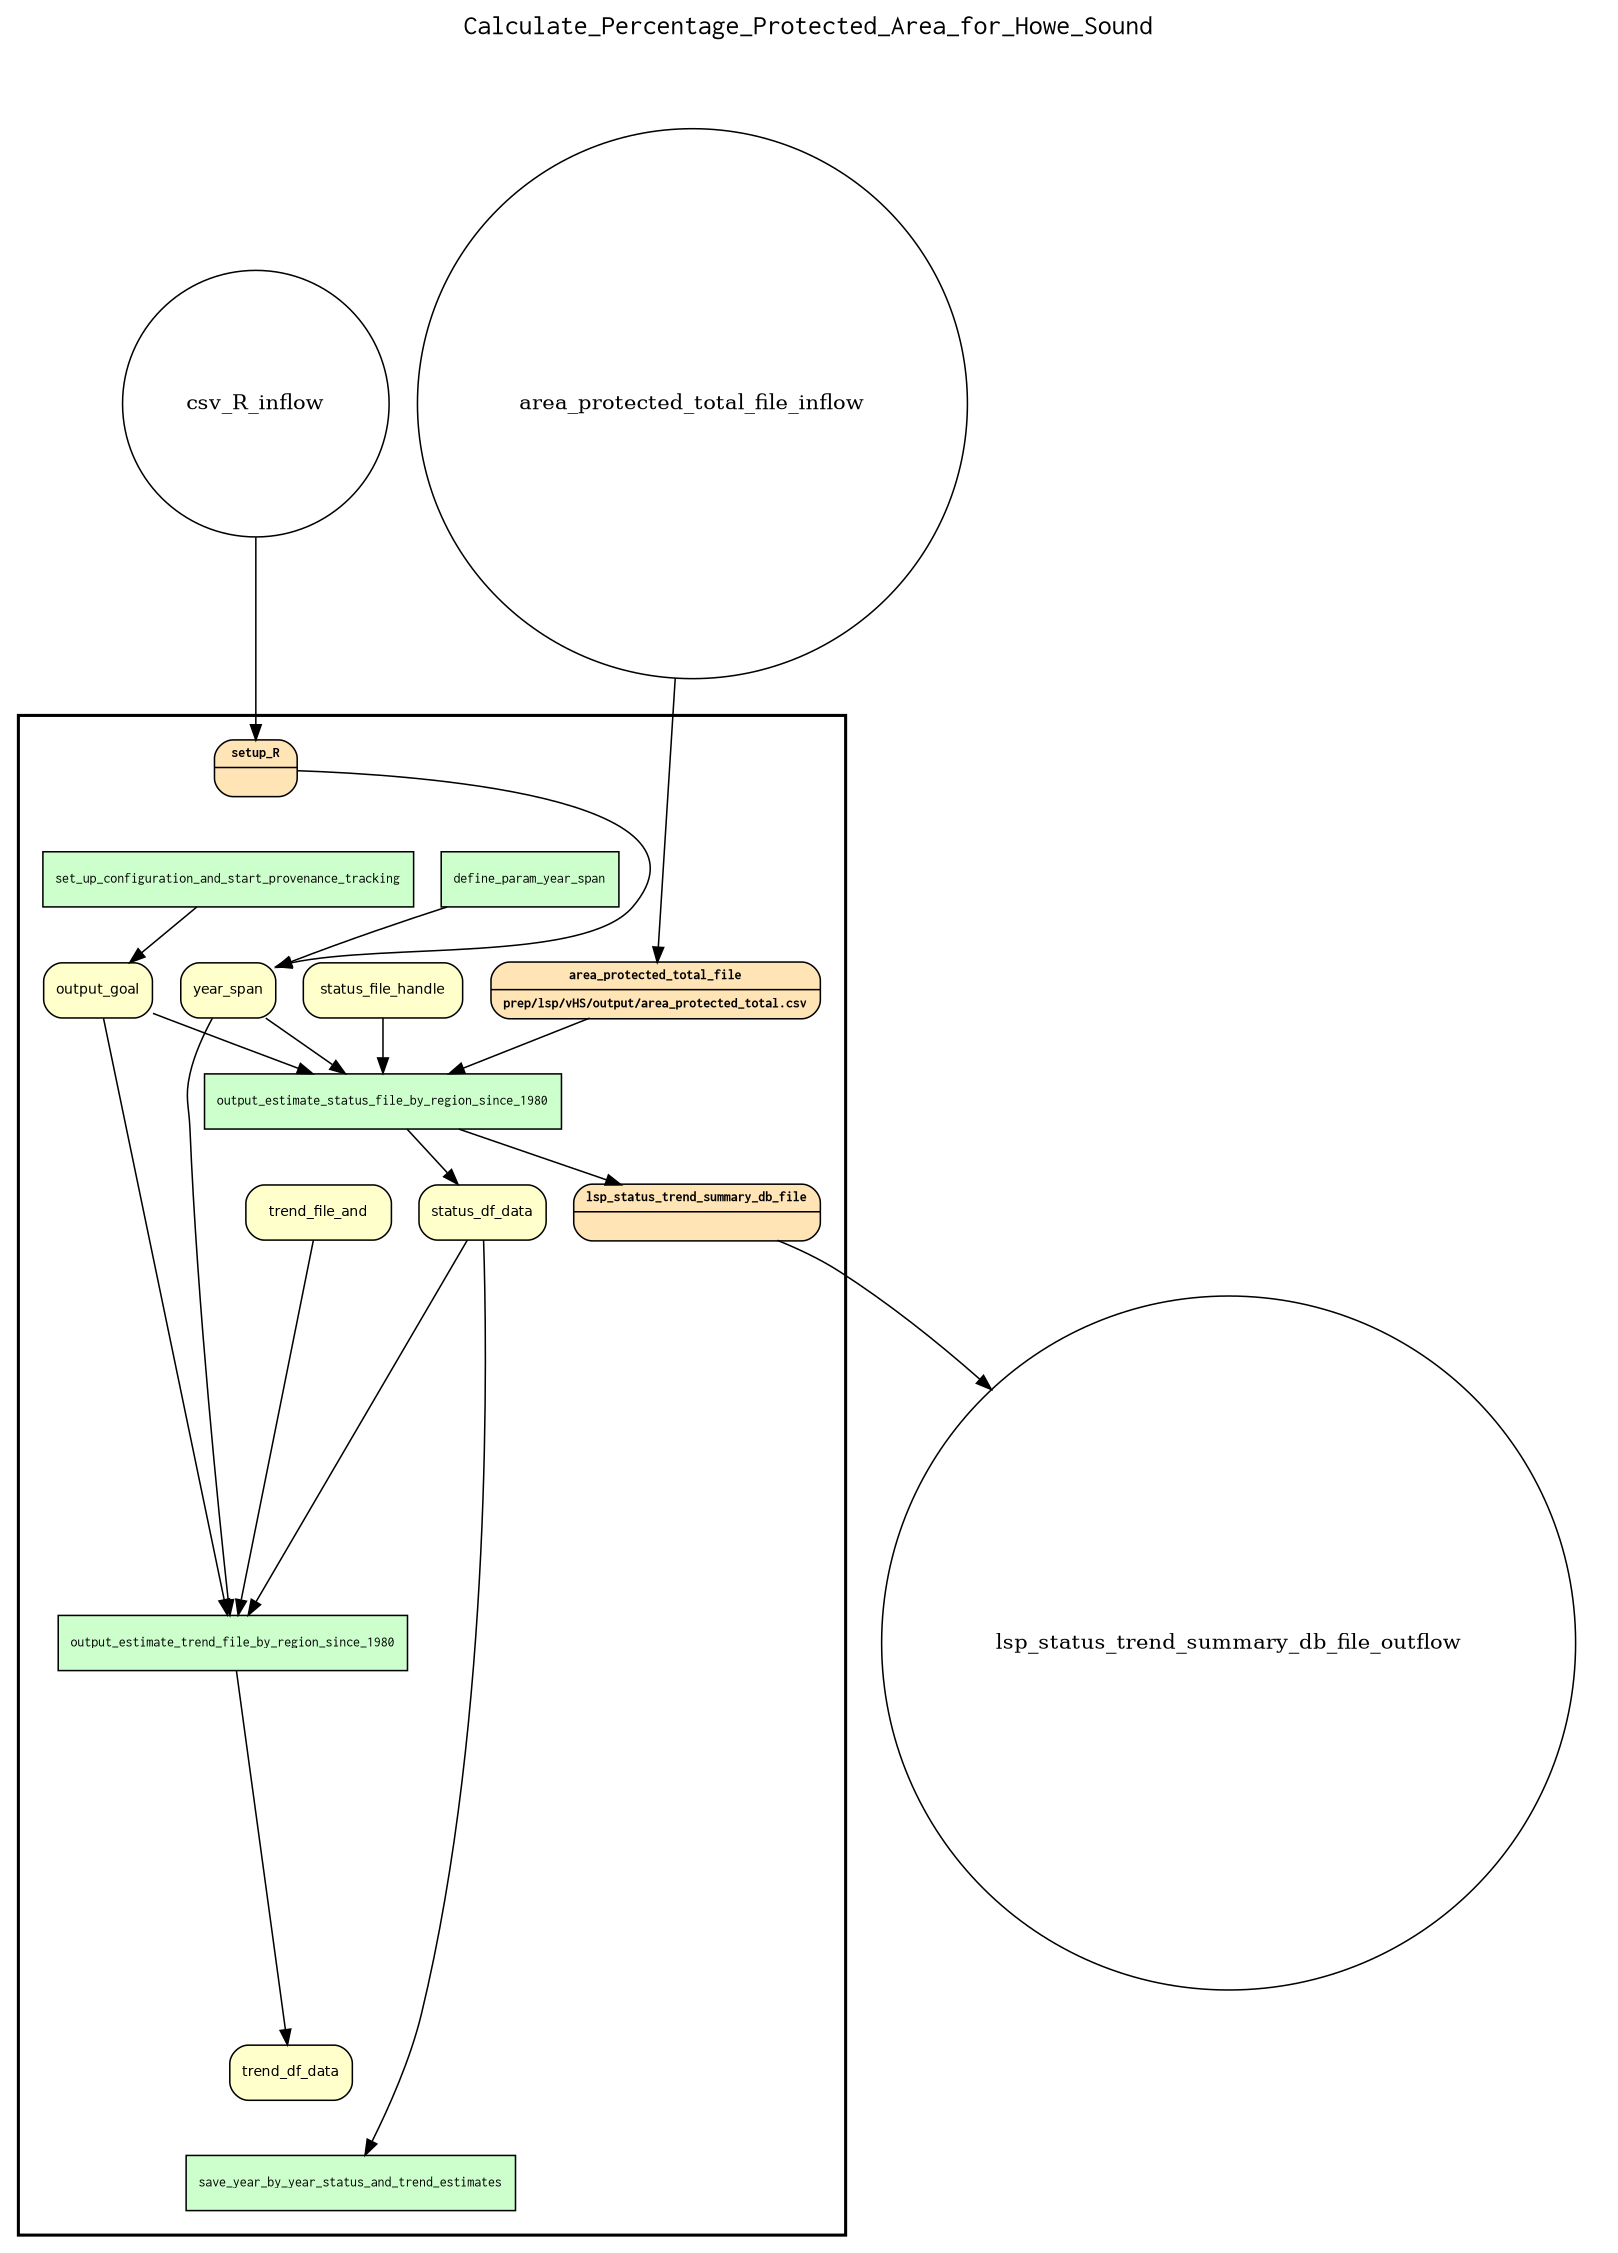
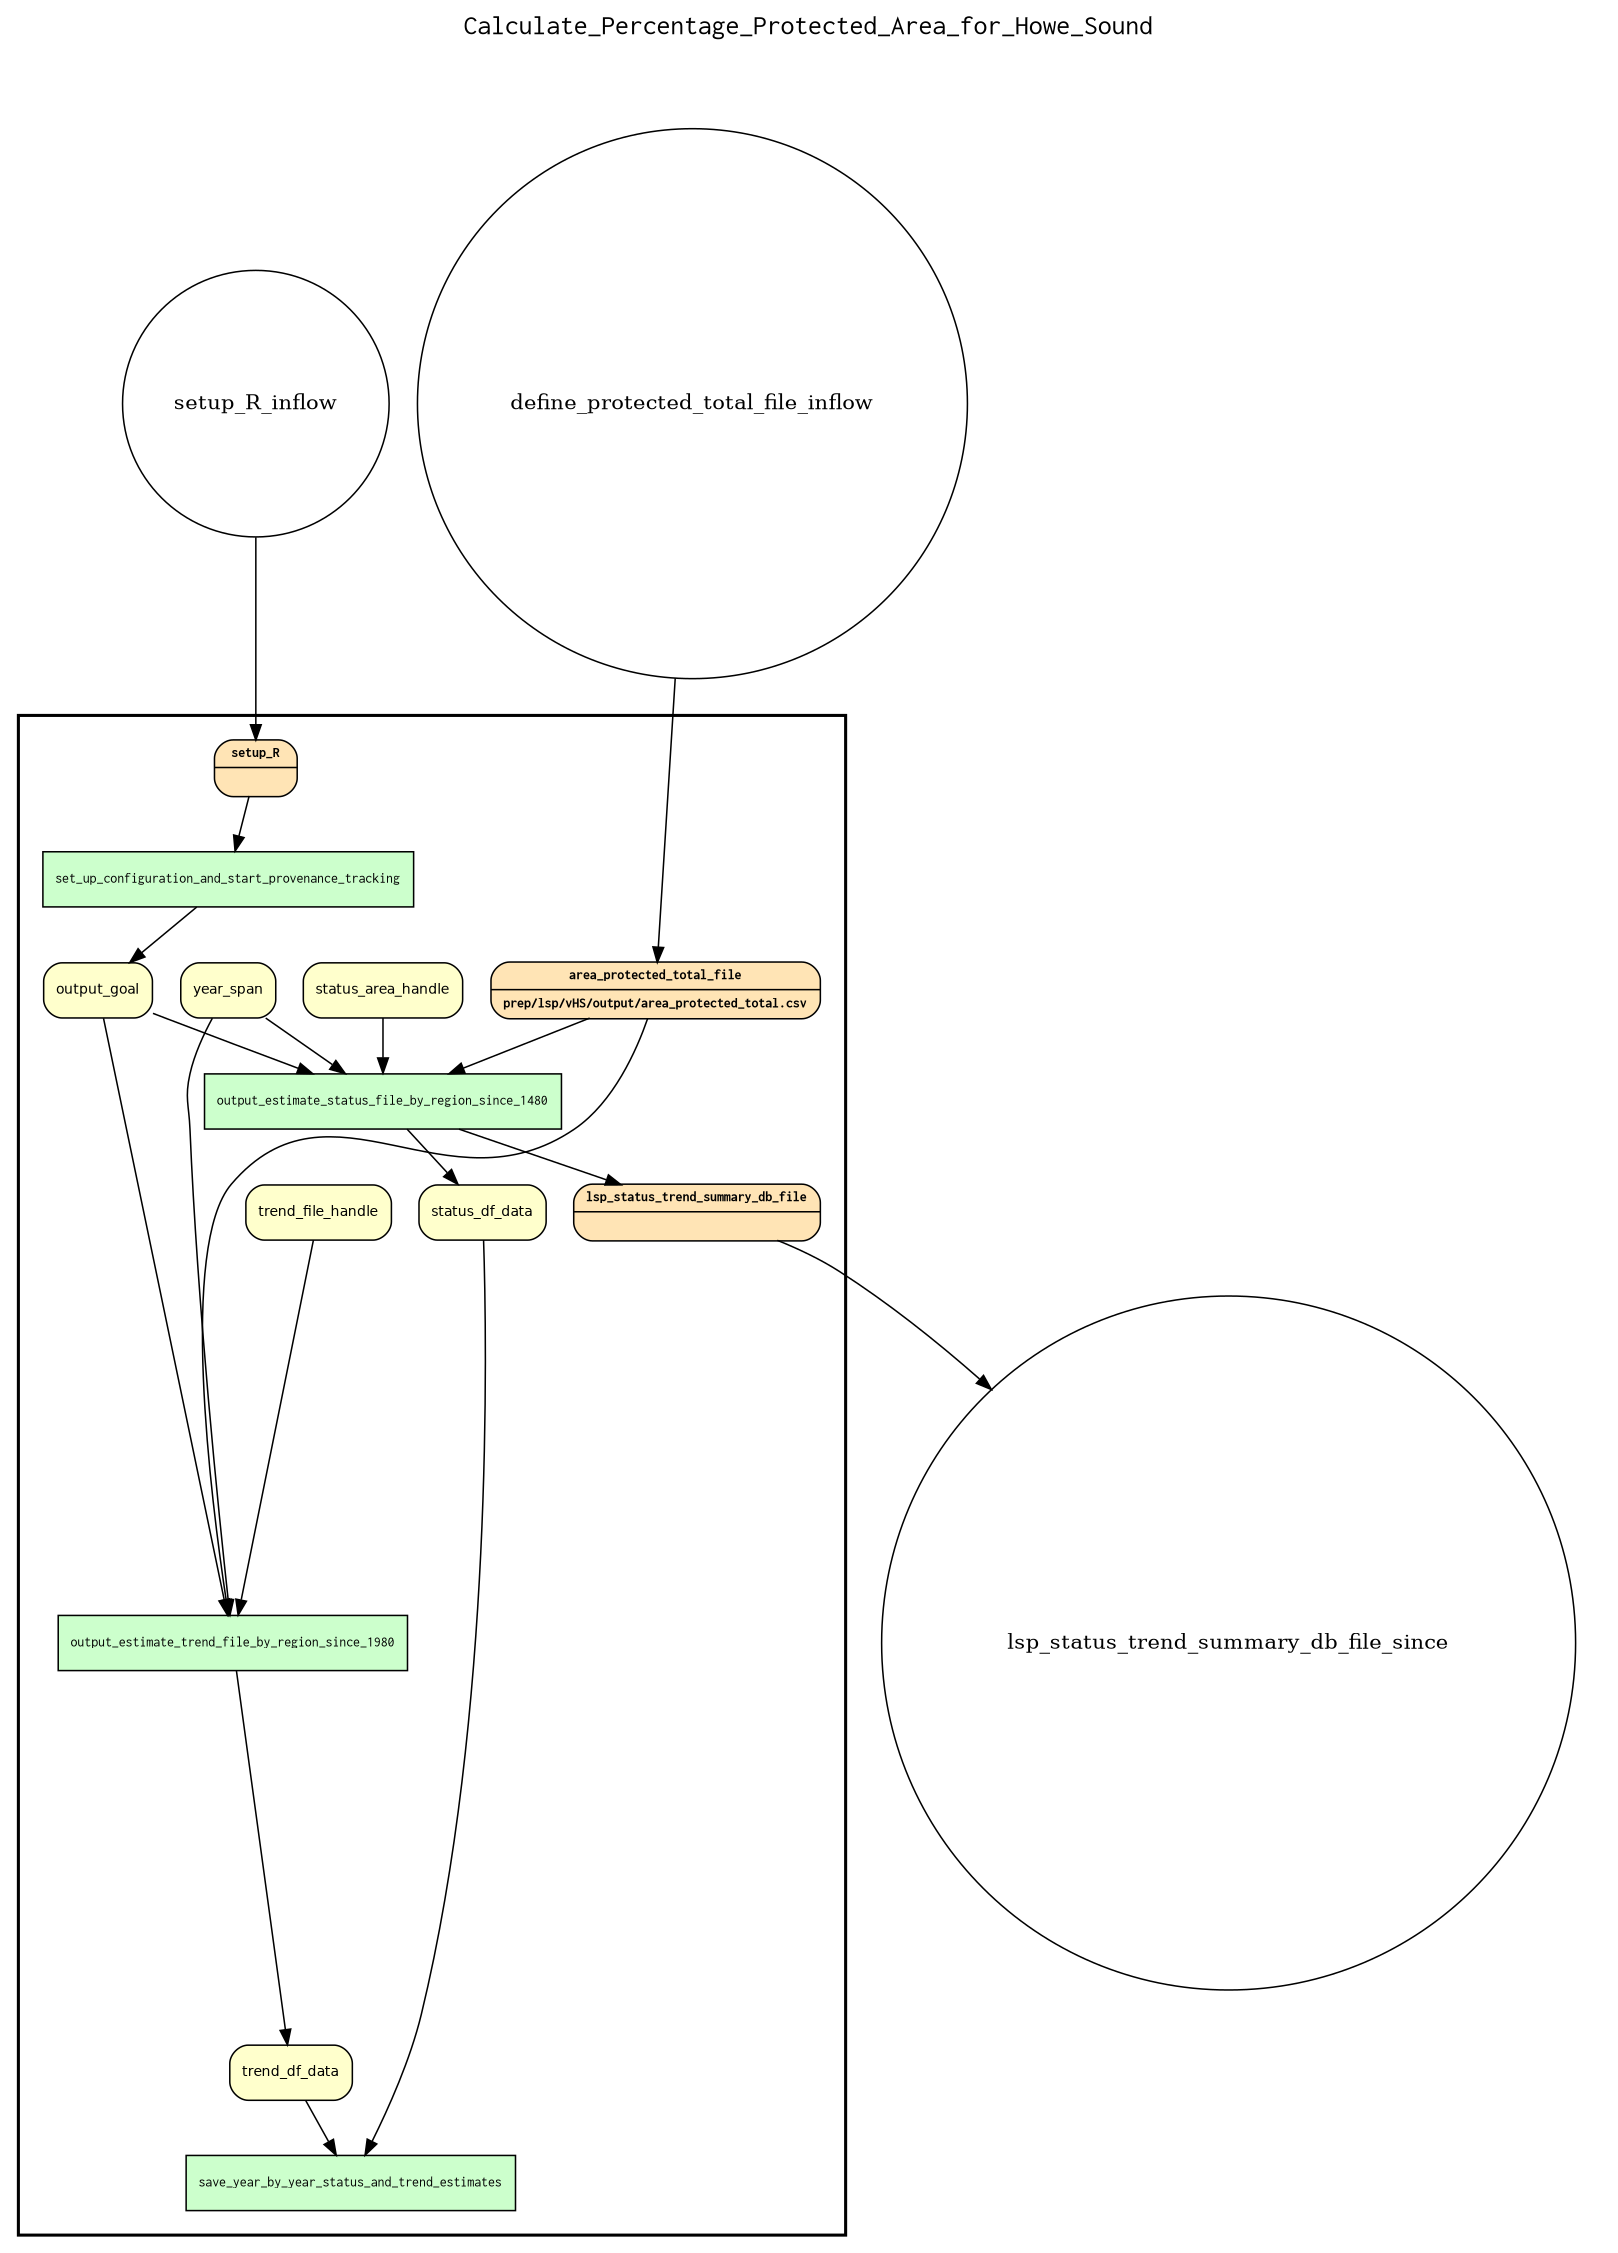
  digraph {
    fontname=Courier
    fontsize=18
    label=Calculate_Percentage_Protected_Area_for_Howe_Sound
    labelloc=t
    rankdir=TB
    node [fillcolor="#FFFFCC" fontname=Helvetica fontsize=9 peripheries=1 shape=box style="rounded,filled"]
    output_estimate_trend_file_by_region_since_1980 [fillcolor="#CCFFCC" fontname=Courier style=filled]
-   output_estimate_status_file_by_region_since_1980 [fillcolor="#CCFFCC" fontname=Courier style=filled]
-   define_param_year_span [fillcolor="#CCFFCC" fontname=Courier style=filled]
+   output_estimate_status_file_by_region_since_1980 [fillcolor="#CCFFCC" fontname=Courier style=filled label=output_estimate_status_file_by_region_since_1480]
    set_up_configuration_and_start_provenance_tracking [fillcolor="#CCFFCC" fontname=Courier style=filled]
    save_year_by_year_status_and_trend_estimates [fillcolor="#CCFFCC" fontname=Courier style=filled]
    n6 [label=output_goal]
-   status_file_handle
-   trend_file_handle [label=trend_file_and]
+   status_file_handle [label=status_area_handle]
+   trend_file_handle
    year_span
    status_df_data
    trend_df_data
    n12 [fillcolor="#FFE4B5" fontname="Courier-Bold" label="{<f0> setup_R |<f1>}" rankdir=LR shape=record]
    n13 [fillcolor="#FFE4B5" fontname="Courier-Bold" label="{<f0> area_protected_total_file |<f1>prep/lsp/vHS/output/area_protected_total.csv\l}" rankdir=LR shape=record]
    n14 [fillcolor="#FFE4B5" fontname="Courier-Bold" label="{<f0> lsp_status_trend_summary_db_file |<f1>}" rankdir=LR shape=record]
-   setup_R_inflow [fillcolor="#FFFFFF" shape=circle width=0.2 label=csv_R_inflow fontname="" fontsize="" style=""]
-   area_protected_total_file_inflow [fillcolor="#FFFFFF" shape=circle width=0.2 fontname="" fontsize="" style=""]
-   lsp_status_trend_summary_db_file_outflow [fillcolor="#FFFFFF" shape=circle width=0.2 fontname="" fontsize="" style=""]
+   setup_R_inflow [fillcolor="#FFFFFF" shape=circle width=0.2 fontname="" fontsize="" style=""]
+   area_protected_total_file_inflow [fillcolor="#FFFFFF" shape=circle width=0.2 label=define_protected_total_file_inflow fontname="" fontsize="" style=""]
+   lsp_status_trend_summary_db_file_outflow [fillcolor="#FFFFFF" shape=circle width=0.2 label=lsp_status_trend_summary_db_file_since fontname="" fontsize="" style=""]
    subgraph cluster_1 {
      color=black
      label=""
      penwidth=2
      subgraph cluster_2 {
        color=white
        label=""
        penwidth=2
        output_estimate_trend_file_by_region_since_1980
        output_estimate_status_file_by_region_since_1980
-       define_param_year_span
        set_up_configuration_and_start_provenance_tracking
        save_year_by_year_status_and_trend_estimates
        n6
        status_file_handle
        trend_file_handle
        year_span
        status_df_data
        trend_df_data
        n12
        n13
        n14
      }
    }
    subgraph cluster_3 {
      color=white
      label=""
      penwidth=2
      subgraph cluster_4 {
        color=white
        label=""
        penwidth=2
        setup_R_inflow
        area_protected_total_file_inflow
      }
    }
    subgraph cluster_5 {
      color=white
      label=""
      penwidth=2
      subgraph cluster_6 {
        color=white
        label=""
        penwidth=2
        lsp_status_trend_summary_db_file_outflow
      }
    }
    output_estimate_trend_file_by_region_since_1980 -> trend_df_data
    output_estimate_status_file_by_region_since_1980 -> status_df_data
    output_estimate_status_file_by_region_since_1980 -> n14
-   define_param_year_span -> year_span
    set_up_configuration_and_start_provenance_tracking -> n6
    n6 -> output_estimate_trend_file_by_region_since_1980
    n6 -> output_estimate_status_file_by_region_since_1980
    status_file_handle -> output_estimate_status_file_by_region_since_1980
    trend_file_handle -> output_estimate_trend_file_by_region_since_1980
    year_span -> output_estimate_trend_file_by_region_since_1980
    year_span -> output_estimate_status_file_by_region_since_1980
    status_df_data -> save_year_by_year_status_and_trend_estimates
-   n12 -> year_span
-   status_df_data -> output_estimate_trend_file_by_region_since_1980
+   trend_df_data -> save_year_by_year_status_and_trend_estimates
+   n12 -> set_up_configuration_and_start_provenance_tracking
+   n13 -> output_estimate_trend_file_by_region_since_1980
    n13 -> output_estimate_status_file_by_region_since_1980
    n14 -> lsp_status_trend_summary_db_file_outflow
    setup_R_inflow -> n12
    area_protected_total_file_inflow -> n13
  }
